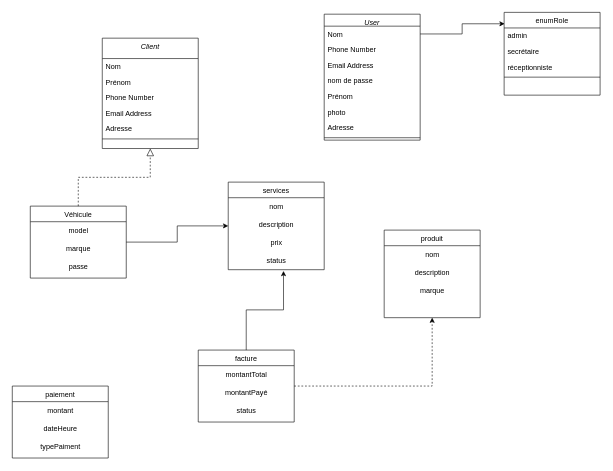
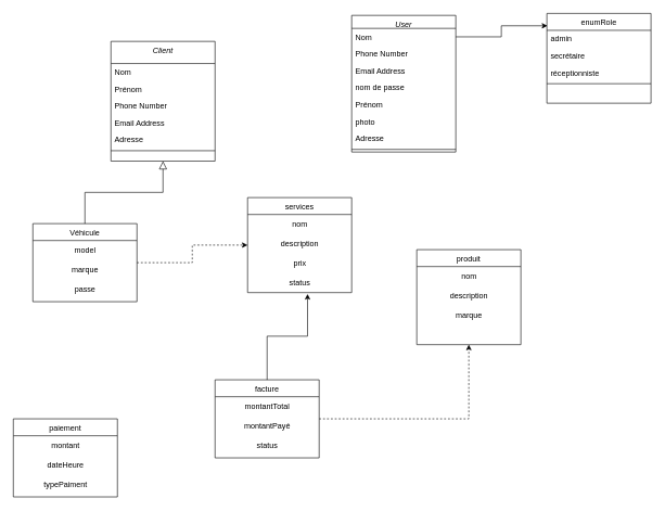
  <mxCell id="0" />
  <mxCell id="1" parent="0" />
  <mxCell id="2" value="User" style="swimlane;fontStyle=2;align=center;verticalAlign=top;childLayout=stackLayout;horizontal=1;startSize=20;horizontalStack=0;resizeParent=1;resizeLast=0;collapsible=1;marginBottom=0;rounded=0;shadow=0;strokeWidth=1;" parent="1" vertex="1"><mxGeometry x="540" y="23" width="160" height="210" as="geometry"><mxRectangle x="230" y="140" width="160" height="26" as="alternateBounds" /></mxGeometry></mxCell>
  <mxCell id="3" value="Nom" style="text;align=left;verticalAlign=top;spacingLeft=4;spacingRight=4;overflow=hidden;rotatable=0;points=[[0,0.5],[1,0.5]];portConstraint=eastwest;" parent="2" vertex="1"><mxGeometry y="20" width="160" height="26" as="geometry" /></mxCell>
  <mxCell id="4" value="Phone Number" style="text;align=left;verticalAlign=top;spacingLeft=4;spacingRight=4;overflow=hidden;rotatable=0;points=[[0,0.5],[1,0.5]];portConstraint=eastwest;rounded=0;shadow=0;html=0;" parent="2" vertex="1"><mxGeometry y="46" width="160" height="26" as="geometry" /></mxCell>
  <mxCell id="5" value="Email Address" style="text;align=left;verticalAlign=top;spacingLeft=4;spacingRight=4;overflow=hidden;rotatable=0;points=[[0,0.5],[1,0.5]];portConstraint=eastwest;rounded=0;shadow=0;html=0;" parent="2" vertex="1"><mxGeometry y="72" width="160" height="26" as="geometry" /></mxCell>
  <mxCell id="6" value="nom de passe" style="text;align=left;verticalAlign=top;spacingLeft=4;spacingRight=4;overflow=hidden;rotatable=0;points=[[0,0.5],[1,0.5]];portConstraint=eastwest;rounded=0;shadow=0;html=0;" vertex="1" parent="2"><mxGeometry y="98" width="160" height="26" as="geometry" /></mxCell>
  <mxCell id="7" value="Prénom" style="text;align=left;verticalAlign=top;spacingLeft=4;spacingRight=4;overflow=hidden;rotatable=0;points=[[0,0.5],[1,0.5]];portConstraint=eastwest;" vertex="1" parent="2"><mxGeometry y="124" width="160" height="26" as="geometry" /></mxCell>
  <mxCell id="8" value="photo" style="text;align=left;verticalAlign=top;spacingLeft=4;spacingRight=4;overflow=hidden;rotatable=0;points=[[0,0.5],[1,0.5]];portConstraint=eastwest;rounded=0;shadow=0;html=0;" vertex="1" parent="2"><mxGeometry y="150" width="160" height="26" as="geometry" /></mxCell>
  <mxCell id="9" value="Adresse" style="text;align=left;verticalAlign=top;spacingLeft=4;spacingRight=4;overflow=hidden;rotatable=0;points=[[0,0.5],[1,0.5]];portConstraint=eastwest;rounded=0;shadow=0;html=0;" vertex="1" parent="2"><mxGeometry y="176" width="160" height="26" as="geometry" /></mxCell>
  <mxCell id="10" value="" style="line;html=1;strokeWidth=1;align=left;verticalAlign=middle;spacingTop=-1;spacingLeft=3;spacingRight=3;rotatable=0;labelPosition=right;points=[];portConstraint=eastwest;" parent="2" vertex="1"><mxGeometry y="202" width="160" height="8" as="geometry" /></mxCell>
- <mxCell id="11" value="" style="edgeStyle=orthogonalEdgeStyle;rounded=0;orthogonalLoop=1;jettySize=auto;html=1;" edge="1" parent="1" source="12" target="23"><mxGeometry relative="1" as="geometry" /></mxCell>
+ <mxCell id="11" value="" style="edgeStyle=orthogonalEdgeStyle;rounded=0;orthogonalLoop=1;jettySize=auto;html=1;dashed=1;" edge="1" parent="1" source="12" target="23"><mxGeometry relative="1" as="geometry" /></mxCell>
  <mxCell id="12" value="Véhicule" style="swimlane;fontStyle=0;align=center;verticalAlign=top;childLayout=stackLayout;horizontal=1;startSize=26;horizontalStack=0;resizeParent=1;resizeLast=0;collapsible=1;marginBottom=0;rounded=0;shadow=0;strokeWidth=1;" parent="1" vertex="1"><mxGeometry x="50" y="343" width="160" height="120" as="geometry"><mxRectangle x="290" y="345" width="170" height="26" as="alternateBounds" /></mxGeometry></mxCell>
  <mxCell id="13" value="model" style="text;html=1;align=center;verticalAlign=middle;resizable=0;points=[];autosize=1;strokeColor=none;fillColor=none;" vertex="1" parent="12"><mxGeometry y="26" width="160" height="30" as="geometry" /></mxCell>
  <mxCell id="14" value="marque" style="text;html=1;align=center;verticalAlign=middle;resizable=0;points=[];autosize=1;strokeColor=none;fillColor=none;" vertex="1" parent="12"><mxGeometry y="56" width="160" height="30" as="geometry" /></mxCell>
  <mxCell id="15" value="passe" style="text;html=1;align=center;verticalAlign=middle;resizable=0;points=[];autosize=1;strokeColor=none;fillColor=none;" vertex="1" parent="12"><mxGeometry y="86" width="160" height="30" as="geometry" /></mxCell>
- <mxCell id="16" value="" style="endArrow=block;endSize=10;endFill=0;shadow=0;strokeWidth=1;rounded=0;curved=0;edgeStyle=elbowEdgeStyle;elbow=vertical;entryX=0.5;entryY=1;entryDx=0;entryDy=0;dashed=1;" parent="1" source="12" target="32" edge="1"><mxGeometry width="160" relative="1" as="geometry"><mxPoint x="460" y="386" as="sourcePoint" /><mxPoint x="560" y="284" as="targetPoint" /></mxGeometry></mxCell>
+ <mxCell id="16" value="" style="endArrow=block;endSize=10;endFill=0;shadow=0;strokeWidth=1;rounded=0;curved=0;edgeStyle=elbowEdgeStyle;elbow=vertical;entryX=0.5;entryY=1;entryDx=0;entryDy=0;" parent="1" source="12" target="32" edge="1"><mxGeometry width="160" relative="1" as="geometry"><mxPoint x="460" y="386" as="sourcePoint" /><mxPoint x="560" y="284" as="targetPoint" /></mxGeometry></mxCell>
  <mxCell id="17" value="enumRole" style="swimlane;fontStyle=0;align=center;verticalAlign=top;childLayout=stackLayout;horizontal=1;startSize=26;horizontalStack=0;resizeParent=1;resizeLast=0;collapsible=1;marginBottom=0;rounded=0;shadow=0;strokeWidth=1;" vertex="1" parent="1"><mxGeometry x="840" y="20" width="160" height="138" as="geometry"><mxRectangle x="130" y="380" width="160" height="26" as="alternateBounds" /></mxGeometry></mxCell>
  <mxCell id="18" value="admin" style="text;align=left;verticalAlign=top;spacingLeft=4;spacingRight=4;overflow=hidden;rotatable=0;points=[[0,0.5],[1,0.5]];portConstraint=eastwest;" vertex="1" parent="17"><mxGeometry y="26" width="160" height="26" as="geometry" /></mxCell>
  <mxCell id="19" value="secrétaire" style="text;align=left;verticalAlign=top;spacingLeft=4;spacingRight=4;overflow=hidden;rotatable=0;points=[[0,0.5],[1,0.5]];portConstraint=eastwest;rounded=0;shadow=0;html=0;" vertex="1" parent="17"><mxGeometry y="52" width="160" height="26" as="geometry" /></mxCell>
  <mxCell id="20" value="réceptionniste" style="text;align=left;verticalAlign=top;spacingLeft=4;spacingRight=4;overflow=hidden;rotatable=0;points=[[0,0.5],[1,0.5]];portConstraint=eastwest;rounded=0;shadow=0;html=0;" vertex="1" parent="17"><mxGeometry y="78" width="160" height="26" as="geometry" /></mxCell>
  <mxCell id="21" value="" style="line;html=1;strokeWidth=1;align=left;verticalAlign=middle;spacingTop=-1;spacingLeft=3;spacingRight=3;rotatable=0;labelPosition=right;points=[];portConstraint=eastwest;" vertex="1" parent="17"><mxGeometry y="104" width="160" height="8" as="geometry" /></mxCell>
  <mxCell id="22" style="edgeStyle=orthogonalEdgeStyle;rounded=0;orthogonalLoop=1;jettySize=auto;html=1;entryX=0.005;entryY=0.138;entryDx=0;entryDy=0;entryPerimeter=0;" edge="1" parent="1" source="3" target="17"><mxGeometry relative="1" as="geometry" /></mxCell>
  <mxCell id="23" value="services" style="swimlane;fontStyle=0;align=center;verticalAlign=top;childLayout=stackLayout;horizontal=1;startSize=26;horizontalStack=0;resizeParent=1;resizeLast=0;collapsible=1;marginBottom=0;rounded=0;shadow=0;strokeWidth=1;" vertex="1" parent="1"><mxGeometry x="380" y="303" width="160" height="146" as="geometry"><mxRectangle x="340" y="380" width="170" height="26" as="alternateBounds" /></mxGeometry></mxCell>
  <mxCell id="24" value="nom" style="text;html=1;align=center;verticalAlign=middle;resizable=0;points=[];autosize=1;strokeColor=none;fillColor=none;" vertex="1" parent="23"><mxGeometry y="26" width="160" height="30" as="geometry" /></mxCell>
  <mxCell id="25" value="description" style="text;html=1;align=center;verticalAlign=middle;resizable=0;points=[];autosize=1;strokeColor=none;fillColor=none;" vertex="1" parent="23"><mxGeometry y="56" width="160" height="30" as="geometry" /></mxCell>
  <mxCell id="26" value="prix" style="text;html=1;align=center;verticalAlign=middle;resizable=0;points=[];autosize=1;strokeColor=none;fillColor=none;" vertex="1" parent="23"><mxGeometry y="86" width="160" height="30" as="geometry" /></mxCell>
  <mxCell id="27" value="status" style="text;html=1;align=center;verticalAlign=middle;resizable=0;points=[];autosize=1;strokeColor=none;fillColor=none;" vertex="1" parent="23"><mxGeometry y="116" width="160" height="30" as="geometry" /></mxCell>
  <mxCell id="28" value="produit" style="swimlane;fontStyle=0;align=center;verticalAlign=top;childLayout=stackLayout;horizontal=1;startSize=26;horizontalStack=0;resizeParent=1;resizeLast=0;collapsible=1;marginBottom=0;rounded=0;shadow=0;strokeWidth=1;" vertex="1" parent="1"><mxGeometry x="640" y="383" width="160" height="146" as="geometry"><mxRectangle x="290" y="345" width="170" height="26" as="alternateBounds" /></mxGeometry></mxCell>
  <mxCell id="29" value="nom" style="text;html=1;align=center;verticalAlign=middle;resizable=0;points=[];autosize=1;strokeColor=none;fillColor=none;" vertex="1" parent="28"><mxGeometry y="26" width="160" height="30" as="geometry" /></mxCell>
  <mxCell id="30" value="description" style="text;html=1;align=center;verticalAlign=middle;resizable=0;points=[];autosize=1;strokeColor=none;fillColor=none;" vertex="1" parent="28"><mxGeometry y="56" width="160" height="30" as="geometry" /></mxCell>
  <mxCell id="31" value="marque" style="text;html=1;align=center;verticalAlign=middle;resizable=0;points=[];autosize=1;strokeColor=none;fillColor=none;" vertex="1" parent="28"><mxGeometry y="86" width="160" height="30" as="geometry" /></mxCell>
  <mxCell id="32" value="Client" style="swimlane;fontStyle=2;align=center;verticalAlign=top;childLayout=stackLayout;horizontal=1;startSize=34;horizontalStack=0;resizeParent=1;resizeLast=0;collapsible=1;marginBottom=0;rounded=0;shadow=0;strokeWidth=1;" vertex="1" parent="1"><mxGeometry x="170" y="63" width="160" height="184" as="geometry"><mxRectangle x="230" y="140" width="160" height="26" as="alternateBounds" /></mxGeometry></mxCell>
  <mxCell id="33" value="Nom" style="text;align=left;verticalAlign=top;spacingLeft=4;spacingRight=4;overflow=hidden;rotatable=0;points=[[0,0.5],[1,0.5]];portConstraint=eastwest;" vertex="1" parent="32"><mxGeometry y="34" width="160" height="26" as="geometry" /></mxCell>
  <mxCell id="34" value="Prénom" style="text;align=left;verticalAlign=top;spacingLeft=4;spacingRight=4;overflow=hidden;rotatable=0;points=[[0,0.5],[1,0.5]];portConstraint=eastwest;" vertex="1" parent="32"><mxGeometry y="60" width="160" height="26" as="geometry" /></mxCell>
  <mxCell id="35" value="Phone Number" style="text;align=left;verticalAlign=top;spacingLeft=4;spacingRight=4;overflow=hidden;rotatable=0;points=[[0,0.5],[1,0.5]];portConstraint=eastwest;rounded=0;shadow=0;html=0;" vertex="1" parent="32"><mxGeometry y="86" width="160" height="26" as="geometry" /></mxCell>
  <mxCell id="36" value="Email Address" style="text;align=left;verticalAlign=top;spacingLeft=4;spacingRight=4;overflow=hidden;rotatable=0;points=[[0,0.5],[1,0.5]];portConstraint=eastwest;rounded=0;shadow=0;html=0;" vertex="1" parent="32"><mxGeometry y="112" width="160" height="26" as="geometry" /></mxCell>
  <mxCell id="37" value="Adresse" style="text;align=left;verticalAlign=top;spacingLeft=4;spacingRight=4;overflow=hidden;rotatable=0;points=[[0,0.5],[1,0.5]];portConstraint=eastwest;rounded=0;shadow=0;html=0;" vertex="1" parent="32"><mxGeometry y="138" width="160" height="26" as="geometry" /></mxCell>
  <mxCell id="38" value="" style="line;html=1;strokeWidth=1;align=left;verticalAlign=middle;spacingTop=-1;spacingLeft=3;spacingRight=3;rotatable=0;labelPosition=right;points=[];portConstraint=eastwest;" vertex="1" parent="32"><mxGeometry y="164" width="160" height="8" as="geometry" /></mxCell>
  <mxCell id="39" style="edgeStyle=orthogonalEdgeStyle;rounded=0;orthogonalLoop=1;jettySize=auto;html=1;entryX=0.5;entryY=1;entryDx=0;entryDy=0;dashed=1;" edge="1" parent="1" source="40" target="28"><mxGeometry relative="1" as="geometry" /></mxCell>
  <mxCell id="40" value="facture" style="swimlane;fontStyle=0;align=center;verticalAlign=top;childLayout=stackLayout;horizontal=1;startSize=26;horizontalStack=0;resizeParent=1;resizeLast=0;collapsible=1;marginBottom=0;rounded=0;shadow=0;strokeWidth=1;" vertex="1" parent="1"><mxGeometry x="330" y="583" width="160" height="120" as="geometry"><mxRectangle x="290" y="345" width="170" height="26" as="alternateBounds" /></mxGeometry></mxCell>
  <mxCell id="41" value="montantTotal" style="text;html=1;align=center;verticalAlign=middle;resizable=0;points=[];autosize=1;strokeColor=none;fillColor=none;" vertex="1" parent="40"><mxGeometry y="26" width="160" height="30" as="geometry" /></mxCell>
  <mxCell id="42" value="montantPayé" style="text;html=1;align=center;verticalAlign=middle;resizable=0;points=[];autosize=1;strokeColor=none;fillColor=none;" vertex="1" parent="40"><mxGeometry y="56" width="160" height="30" as="geometry" /></mxCell>
  <mxCell id="43" value="status" style="text;html=1;align=center;verticalAlign=middle;resizable=0;points=[];autosize=1;strokeColor=none;fillColor=none;" vertex="1" parent="40"><mxGeometry y="86" width="160" height="30" as="geometry" /></mxCell>
  <mxCell id="44" style="edgeStyle=orthogonalEdgeStyle;rounded=0;orthogonalLoop=1;jettySize=auto;html=1;entryX=0.576;entryY=1.072;entryDx=0;entryDy=0;entryPerimeter=0;" edge="1" parent="1" source="40" target="27"><mxGeometry relative="1" as="geometry" /></mxCell>
  <mxCell id="45" value="paiement" style="swimlane;fontStyle=0;align=center;verticalAlign=top;childLayout=stackLayout;horizontal=1;startSize=26;horizontalStack=0;resizeParent=1;resizeLast=0;collapsible=1;marginBottom=0;rounded=0;shadow=0;strokeWidth=1;" vertex="1" parent="1"><mxGeometry x="20" y="643" width="160" height="120" as="geometry"><mxRectangle x="290" y="345" width="170" height="26" as="alternateBounds" /></mxGeometry></mxCell>
  <mxCell id="46" value="montant" style="text;html=1;align=center;verticalAlign=middle;resizable=0;points=[];autosize=1;strokeColor=none;fillColor=none;" vertex="1" parent="45"><mxGeometry y="26" width="160" height="30" as="geometry" /></mxCell>
  <mxCell id="47" value="dateHeure" style="text;html=1;align=center;verticalAlign=middle;resizable=0;points=[];autosize=1;strokeColor=none;fillColor=none;" vertex="1" parent="45"><mxGeometry y="56" width="160" height="30" as="geometry" /></mxCell>
  <mxCell id="48" value="typePaiment" style="text;html=1;align=center;verticalAlign=middle;resizable=0;points=[];autosize=1;strokeColor=none;fillColor=none;" vertex="1" parent="45"><mxGeometry y="86" width="160" height="30" as="geometry" /></mxCell>
